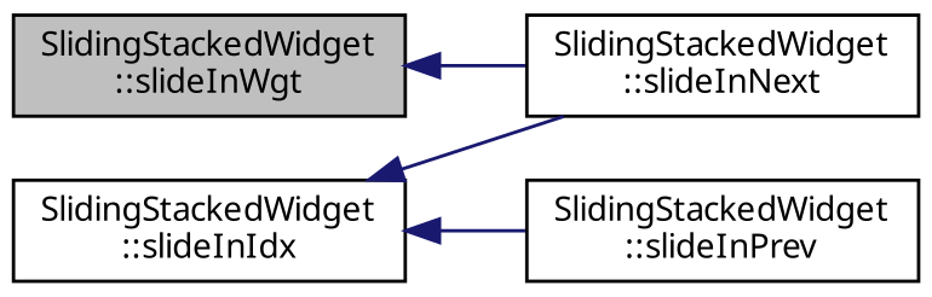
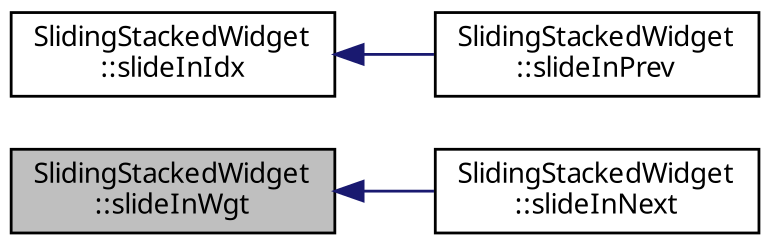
  digraph {
    fontname="Noto Sans"
    rankdir=LR
    node [color=black fontname="Noto Sans" fontsize=10 shape=record]
    edge [color=midnightblue dir=back fontname="Noto Sans" fontsize=10 labelfontname=Helvetica labelfontsize=10 style=solid]
    n1 [fillcolor=grey75 fontcolor=black height=0.2 label="SlidingStackedWidget\l::slideInWgt" style=filled width=0.4]
    n2 [height=0.2 label="SlidingStackedWidget\l::slideInNext" width=0.4]
    n3 [height=0.2 label="SlidingStackedWidget\l::slideInIdx" width=0.4]
    n4 [height=0.2 label="SlidingStackedWidget\l::slideInPrev" width=0.4]
    n1 -> n2
-   n3 -> n2
    n3 -> n4
  }
